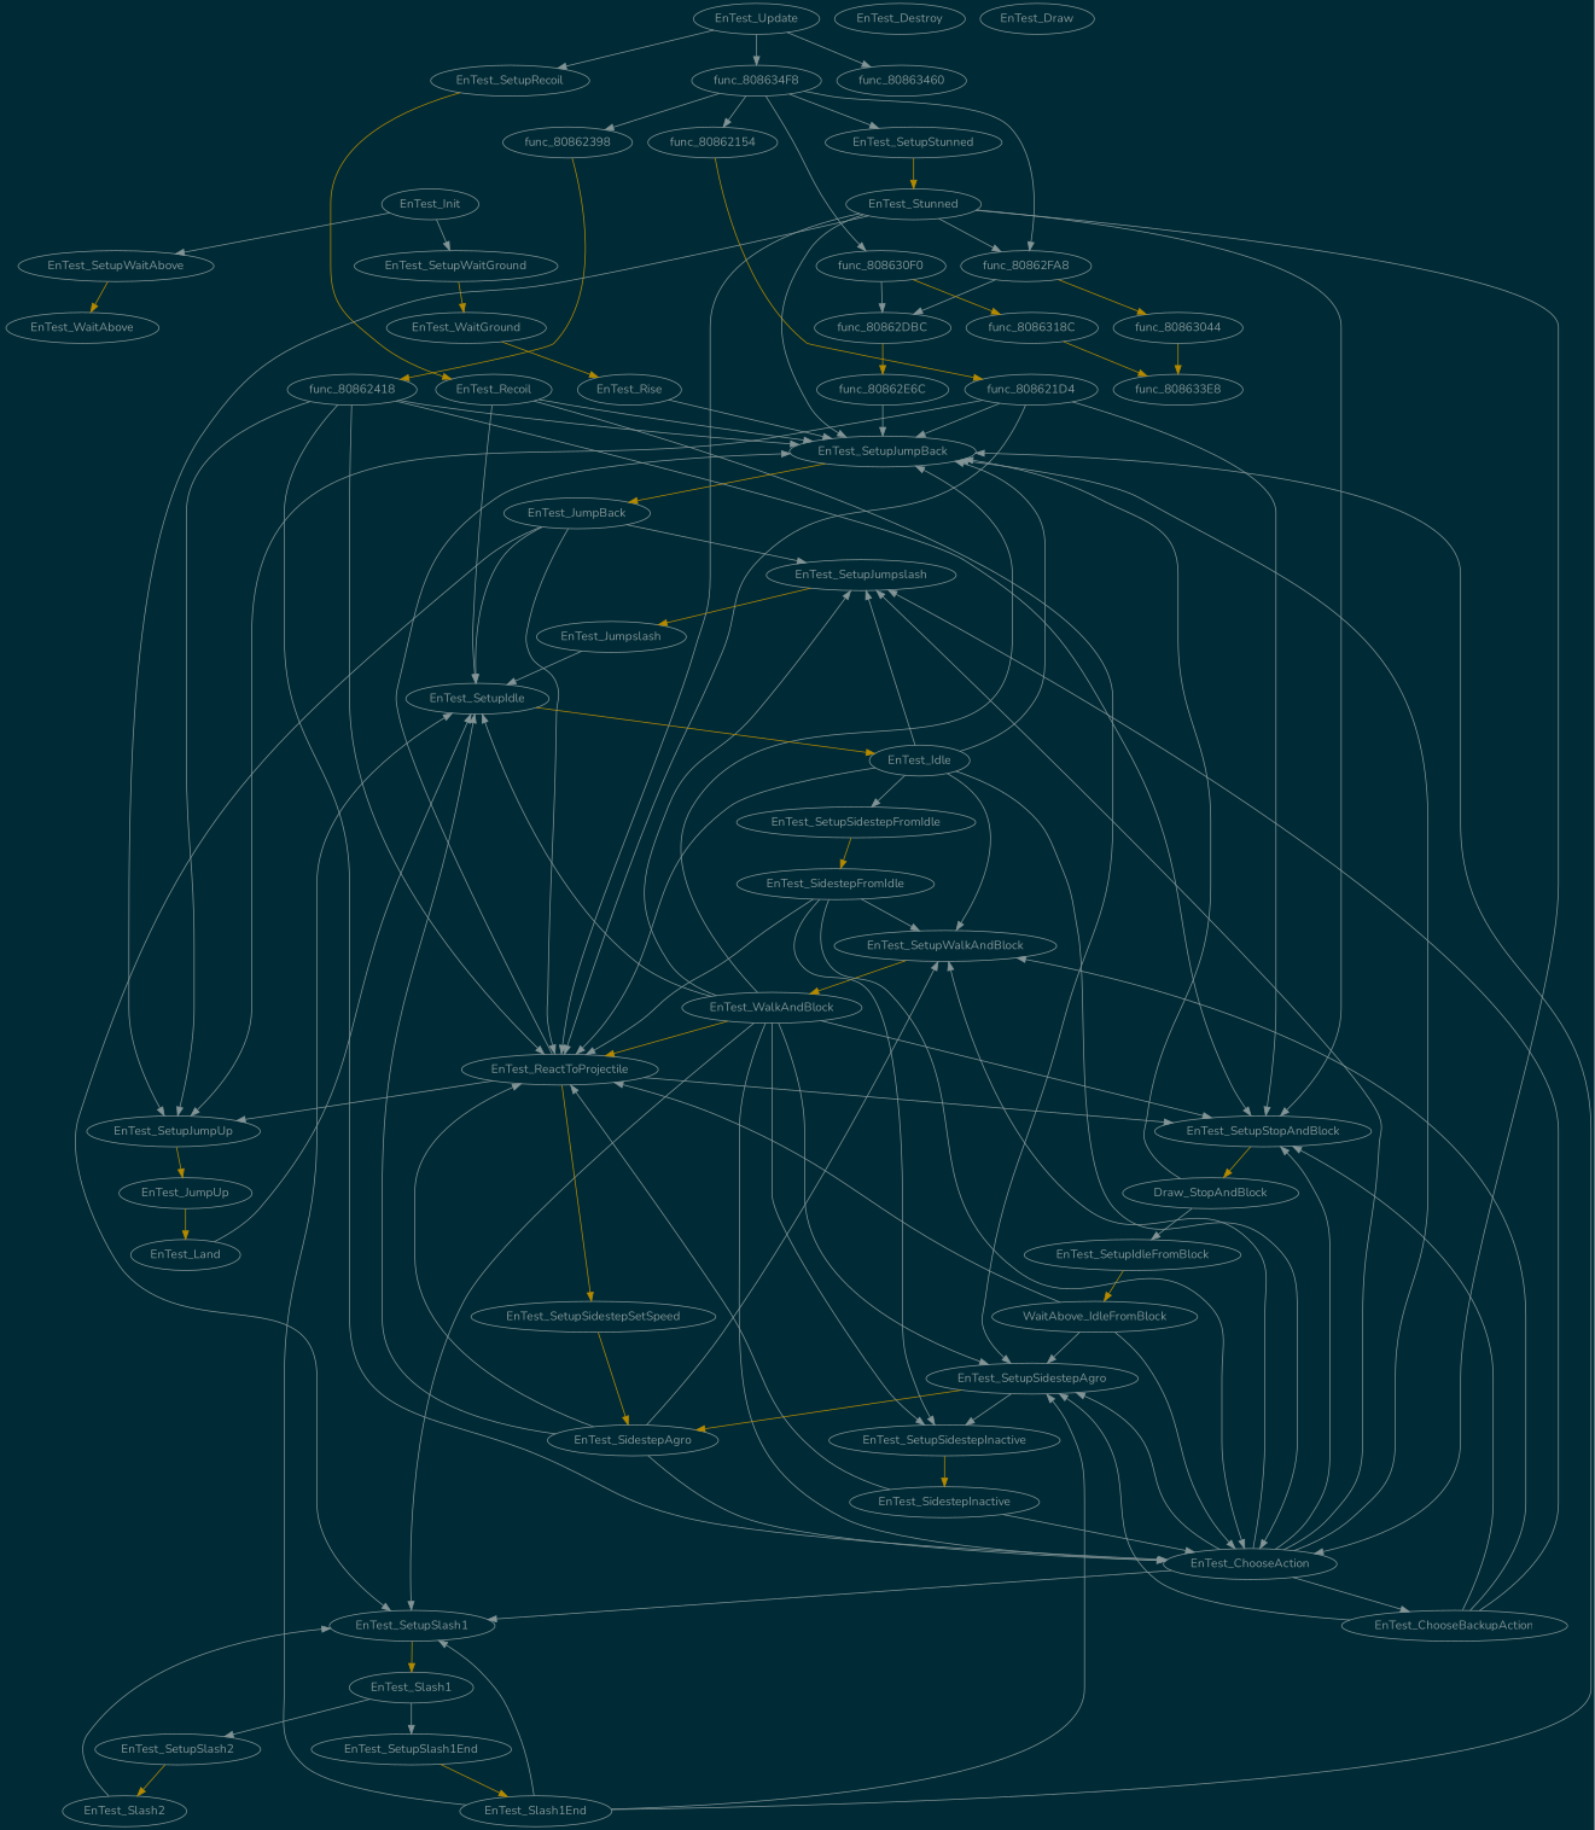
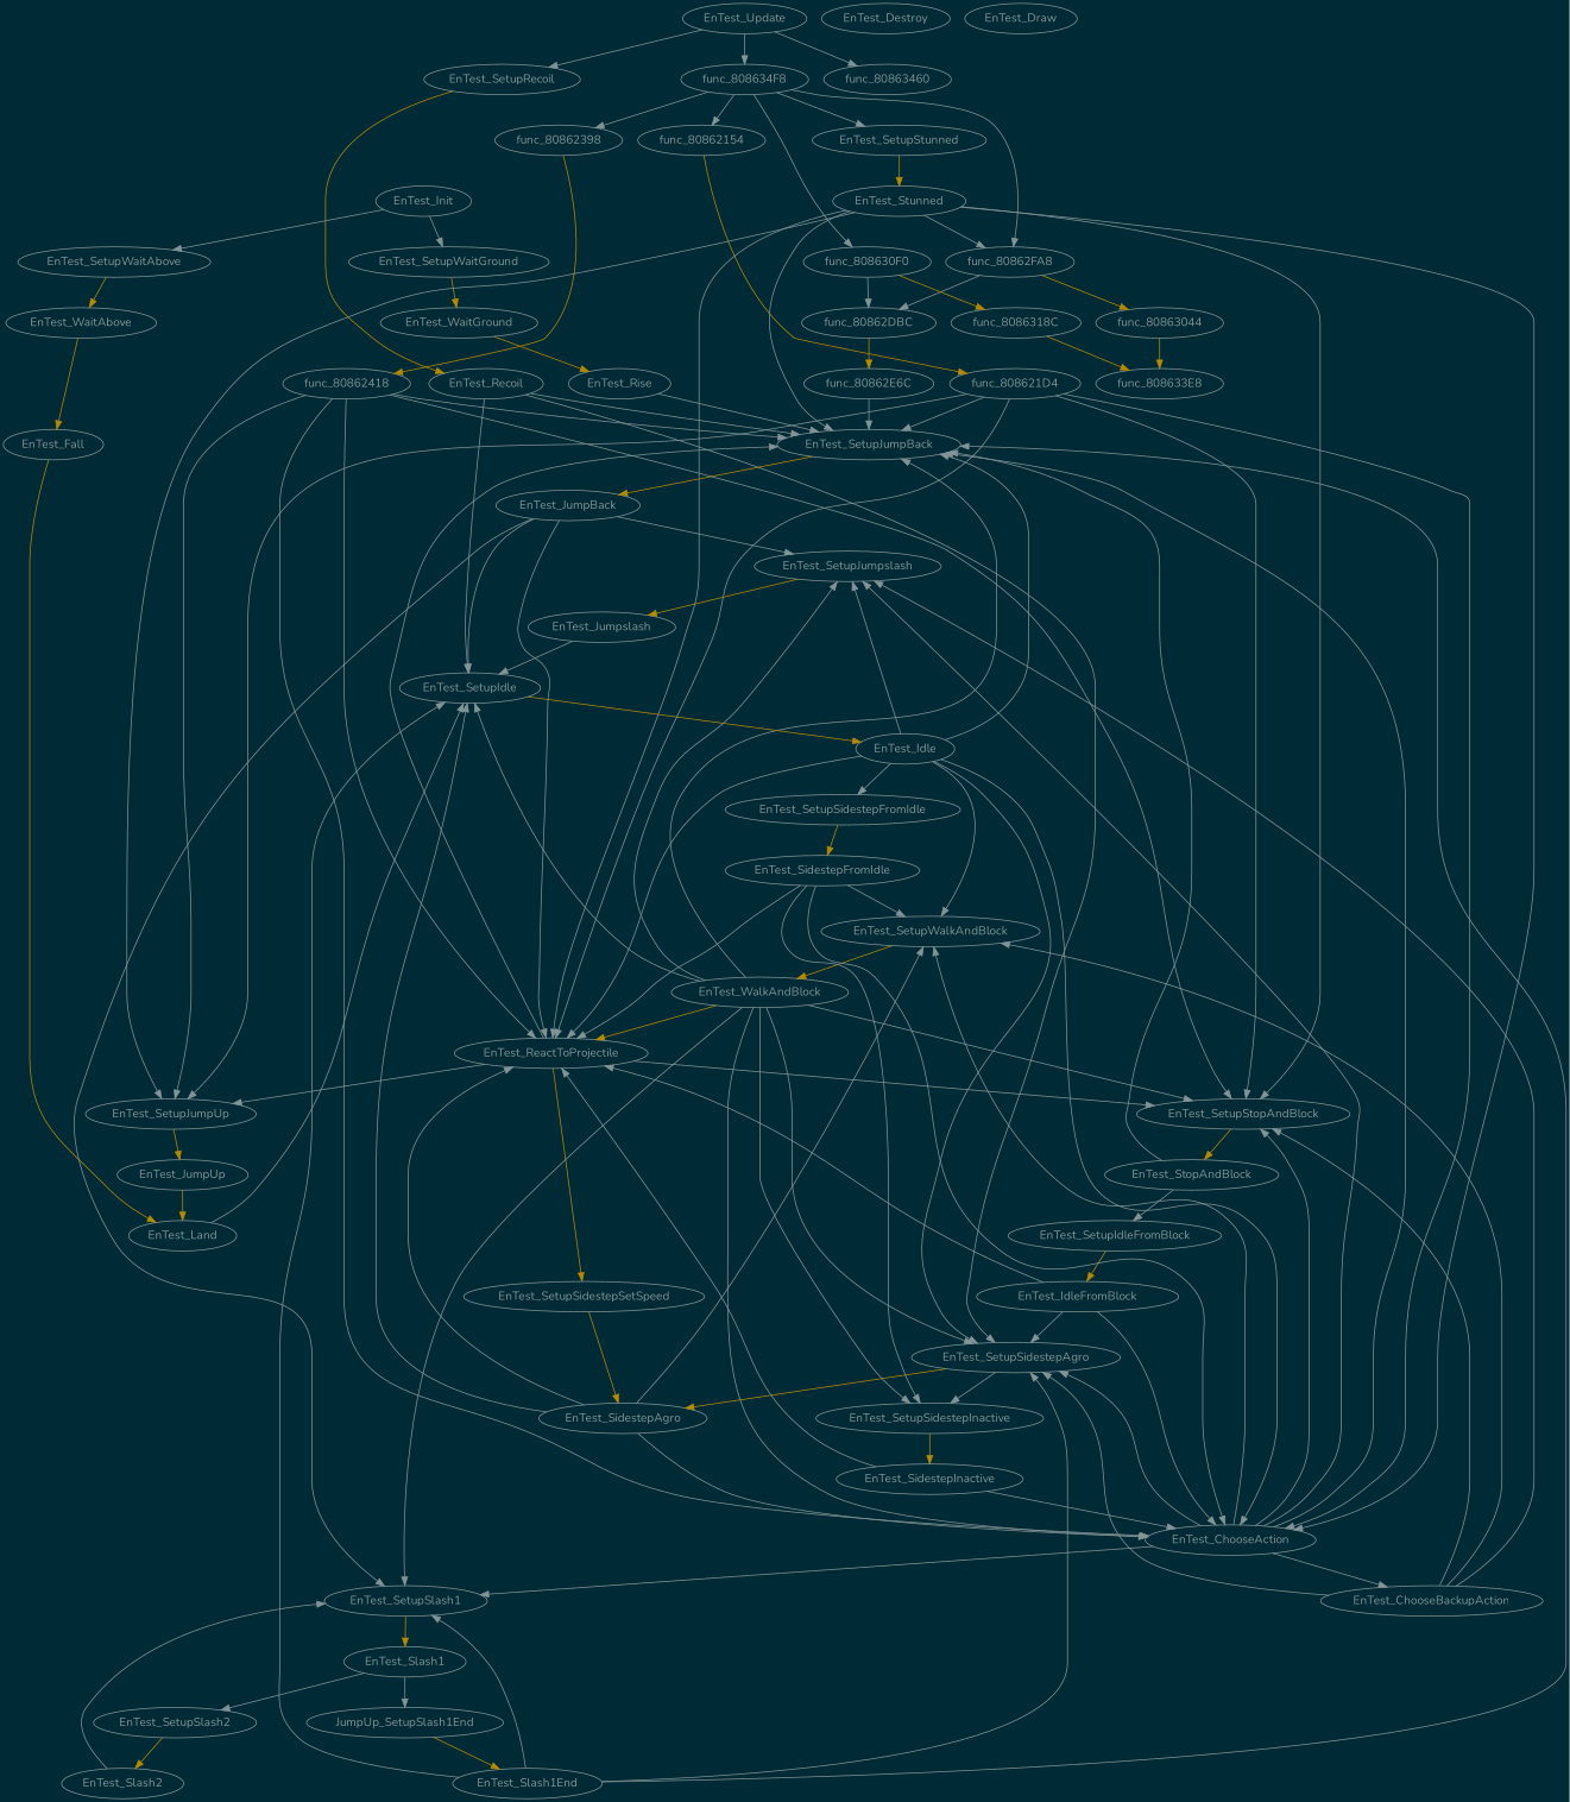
  digraph {
    bgcolor="#002b36"
    fontname=Nunito
    node [color="#839496" fontcolor="#839496" fontname=Nunito]
    edge [color="#839496" fontname=Nunito]
    n1 [label=EnTest_Init]
    n2 [label=EnTest_SetupWaitGround]
    n3 [label=EnTest_SetupWaitAbove]
    n4 [label=EnTest_WaitGround]
    n5 [label=EnTest_WaitAbove]
    n6 [label=EnTest_Destroy]
    n7 [label=EnTest_Update]
    n8 [label=EnTest_SetupRecoil]
    n9 [label=func_808634F8]
    n10 [label=func_80863460]
    n11 [label=EnTest_Recoil]
    n12 [label=func_80862154]
    n13 [label=func_80862398]
    n14 [label=EnTest_SetupStunned]
    n15 [label=func_80862FA8]
    n16 [label=func_808630F0]
    n17 [label=EnTest_Draw]
    n18 [label=EnTest_Rise]
+   n19 [label=EnTest_Fall]
    n20 [label=EnTest_ChooseBackupAction]
    n21 [label=EnTest_SetupJumpslash]
    n22 [label=EnTest_SetupWalkAndBlock]
    n23 [label=EnTest_SetupSidestepAgro]
    n24 [label=EnTest_SetupStopAndBlock]
    n25 [label=EnTest_Jumpslash]
    n26 [label=EnTest_WalkAndBlock]
    n27 [label=EnTest_SetupSidestepInactive]
    n28 [label=EnTest_SidestepAgro]
-   n29 [label=Draw_StopAndBlock]
+   n29 [label=EnTest_StopAndBlock]
    n30 [label=EnTest_SetupIdle]
    n31 [label=EnTest_ChooseAction]
    n32 [label=EnTest_SetupJumpBack]
    n33 [label=EnTest_SetupSlash1]
    n34 [label=EnTest_ReactToProjectile]
    n35 [label=EnTest_SidestepInactive]
    n36 [label=EnTest_SetupIdleFromBlock]
    n37 [label=EnTest_JumpBack]
    n38 [label=EnTest_Slash1]
-   n39 [label=EnTest_SetupSlash1End]
+   n39 [label=JumpUp_SetupSlash1End]
    n40 [label=EnTest_SetupSlash2]
    n41 [label=EnTest_Land]
    n42 [label=EnTest_Idle]
    n43 [label=EnTest_SetupSidestepFromIdle]
    n44 [label=EnTest_SetupJumpUp]
    n45 [label=EnTest_SetupSidestepSetSpeed]
    n46 [label=EnTest_SidestepFromIdle]
    n47 [label=EnTest_JumpUp]
    n48 [label=EnTest_Slash1End]
    n49 [label=EnTest_Slash2]
-   n50 [label=WaitAbove_IdleFromBlock]
+   n50 [label=EnTest_IdleFromBlock]
    n51 [label=func_808621D4]
    n52 [label=func_80862418]
    n53 [label=EnTest_Stunned]
    n54 [label=func_80862DBC]
    n55 [label=func_80863044]
    n56 [label=func_80862E6C]
    n57 [label=func_808633E8]
    n58 [label=func_8086318C]
    n1 -> n2
    n1 -> n3
    n2 -> n4 [color="#b58900"]
    n3 -> n5 [color="#b58900"]
    n4 -> n18 [color="#b58900"]
+   n5 -> n19 [color="#b58900"]
    n7 -> n8
    n7 -> n9
    n7 -> n10
    n8 -> n11 [color="#b58900"]
    n9 -> n12
    n9 -> n13
    n9 -> n14
    n9 -> n15
    n9 -> n16
    n11 -> n23
    n11 -> n30
    n11 -> n32
    n12 -> n51 [color="#b58900"]
    n13 -> n52 [color="#b58900"]
    n14 -> n53 [color="#b58900"]
    n15 -> n54
    n15 -> n55 [color="#b58900"]
    n16 -> n54
    n16 -> n58 [color="#b58900"]
    n18 -> n32
+   n19 -> n41 [color="#b58900"]
    n20 -> n21
    n20 -> n22
    n20 -> n23
    n20 -> n24
    n21 -> n25 [color="#b58900"]
    n22 -> n26 [color="#b58900"]
    n23 -> n27
    n23 -> n28 [color="#b58900"]
    n24 -> n29 [color="#b58900"]
    n25 -> n30
    n26 -> n21
    n26 -> n23
    n26 -> n24
    n26 -> n27
    n26 -> n30
    n26 -> n31
    n26 -> n32
    n26 -> n33
    n26 -> n34 [color="#b58900"]
    n27 -> n35 [color="#b58900"]
    n28 -> n22
    n28 -> n30
    n28 -> n31
    n28 -> n34
    n29 -> n32
    n29 -> n36
    n30 -> n42 [color="#b58900"]
    n31 -> n20
    n31 -> n21
    n31 -> n22
    n31 -> n23
    n31 -> n24
    n31 -> n32
    n31 -> n33
    n32 -> n37 [color="#b58900"]
    n33 -> n38 [color="#b58900"]
    n34 -> n24
    n34 -> n32
    n34 -> n44
    n34 -> n45 [color="#b58900"]
    n35 -> n31
    n35 -> n34
    n36 -> n50 [color="#b58900"]
    n37 -> n21
    n37 -> n30
    n37 -> n33
    n37 -> n34
    n38 -> n39
    n38 -> n40
    n39 -> n48 [color="#b58900"]
    n40 -> n49 [color="#b58900"]
    n41 -> n30
    n42 -> n21
    n42 -> n22
+   n42 -> n23
    n42 -> n31
    n42 -> n32
    n42 -> n34
    n42 -> n43
    n43 -> n46 [color="#b58900"]
    n44 -> n47 [color="#b58900"]
    n45 -> n28 [color="#b58900"]
    n46 -> n22
    n46 -> n27
    n46 -> n31
    n46 -> n34
    n47 -> n41 [color="#b58900"]
    n48 -> n23
    n48 -> n30
    n48 -> n32
    n48 -> n33
    n49 -> n33
    n50 -> n23
    n50 -> n31
    n50 -> n34
    n51 -> n24
+   n51 -> n31
    n51 -> n32
    n51 -> n34
    n51 -> n44
    n52 -> n24
    n52 -> n31
    n52 -> n32
    n52 -> n34
    n52 -> n44
    n53 -> n15
    n53 -> n24
    n53 -> n31
    n53 -> n32
    n53 -> n34
    n53 -> n44
    n54 -> n56 [color="#b58900"]
    n55 -> n57 [color="#b58900"]
    n56 -> n32
    n58 -> n57 [color="#b58900"]
  }
